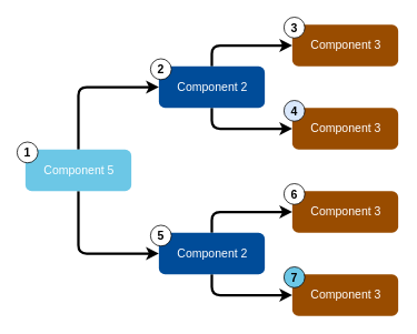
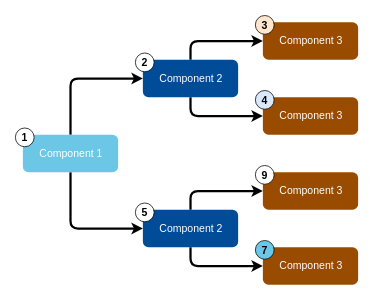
  <mxCell id="0" />
  <mxCell id="1" parent="0" />
  <mxCell id="2" style="edgeStyle=orthogonalEdgeStyle;rounded=1;orthogonalLoop=1;jettySize=auto;html=1;entryX=0;entryY=0.5;entryDx=0;entryDy=0;exitX=0.5;exitY=0;exitDx=0;exitDy=0;strokeColor=default;curved=0;strokeWidth=3;" edge="1" parent="1" source="4" target="7"><mxGeometry relative="1" as="geometry" /></mxCell>
  <mxCell id="3" style="edgeStyle=orthogonalEdgeStyle;rounded=1;orthogonalLoop=1;jettySize=auto;html=1;entryX=0;entryY=0.5;entryDx=0;entryDy=0;exitX=0.5;exitY=1;exitDx=0;exitDy=0;curved=0;strokeWidth=3;" edge="1" parent="1" source="4" target="12"><mxGeometry relative="1" as="geometry" /></mxCell>
- <mxCell id="4" value="Component 5" style="rounded=1;fillColor=#6CC7E6;strokeColor=none;strokeWidth=2;fontFamily=Helvetica;html=1;gradientColor=none;fontColor=#ffffff;fontSize=14;" vertex="1" parent="1"><mxGeometry x="30.005" y="179" width="127" height="50" as="geometry" /></mxCell>
+ <mxCell id="4" value="Component 1" style="rounded=1;fillColor=#6CC7E6;strokeColor=none;strokeWidth=2;fontFamily=Helvetica;html=1;gradientColor=none;fontColor=#ffffff;fontSize=14;" vertex="1" parent="1"><mxGeometry x="30.005" y="179" width="127" height="50" as="geometry" /></mxCell>
  <mxCell id="5" style="edgeStyle=orthogonalEdgeStyle;rounded=1;orthogonalLoop=1;jettySize=auto;html=1;exitX=0.5;exitY=0;exitDx=0;exitDy=0;curved=0;strokeWidth=3;" edge="1" parent="1" source="7" target="8"><mxGeometry relative="1" as="geometry" /></mxCell>
  <mxCell id="6" style="edgeStyle=orthogonalEdgeStyle;rounded=1;orthogonalLoop=1;jettySize=auto;html=1;entryX=0;entryY=0.5;entryDx=0;entryDy=0;exitX=0.5;exitY=1;exitDx=0;exitDy=0;curved=0;strokeWidth=3;" edge="1" parent="1" source="7" target="9"><mxGeometry relative="1" as="geometry" /></mxCell>
  <mxCell id="7" value="Component 2" style="rounded=1;fillColor=#004C99;strokeColor=none;strokeWidth=2;fontFamily=Helvetica;html=1;gradientColor=none;fontColor=#ffffff;fontSize=14;" vertex="1" parent="1"><mxGeometry x="190.005" y="79" width="127" height="50" as="geometry" /></mxCell>
  <mxCell id="8" value="Component 3" style="rounded=1;fillColor=#994C00;strokeColor=none;strokeWidth=2;fontFamily=Helvetica;html=1;gradientColor=none;fontColor=#ffffff;fontSize=14;" vertex="1" parent="1"><mxGeometry x="350.005" y="29" width="127" height="50" as="geometry" /></mxCell>
  <mxCell id="9" value="Component 3" style="rounded=1;fillColor=#994C00;strokeColor=none;strokeWidth=2;fontFamily=Helvetica;html=1;gradientColor=none;fontColor=#ffffff;fontSize=14;" vertex="1" parent="1"><mxGeometry x="350.005" y="129" width="127" height="50" as="geometry" /></mxCell>
  <mxCell id="10" style="edgeStyle=orthogonalEdgeStyle;rounded=1;orthogonalLoop=1;jettySize=auto;html=1;entryX=0;entryY=0.5;entryDx=0;entryDy=0;exitX=0.5;exitY=0;exitDx=0;exitDy=0;curved=0;strokeWidth=3;" edge="1" parent="1" source="12" target="13"><mxGeometry relative="1" as="geometry" /></mxCell>
  <mxCell id="11" style="edgeStyle=orthogonalEdgeStyle;rounded=1;orthogonalLoop=1;jettySize=auto;html=1;entryX=0;entryY=0.5;entryDx=0;entryDy=0;exitX=0.5;exitY=1;exitDx=0;exitDy=0;curved=0;strokeWidth=3;" edge="1" parent="1" source="12" target="14"><mxGeometry relative="1" as="geometry" /></mxCell>
  <mxCell id="12" value="Component 2" style="rounded=1;fillColor=#004C99;strokeColor=none;strokeWidth=2;fontFamily=Helvetica;html=1;gradientColor=none;fontColor=#ffffff;fontSize=14;" vertex="1" parent="1"><mxGeometry x="190.005" y="279" width="127" height="50" as="geometry" /></mxCell>
  <mxCell id="13" value="Component 3" style="rounded=1;fillColor=#994C00;strokeColor=none;strokeWidth=2;fontFamily=Helvetica;html=1;gradientColor=none;fontColor=#ffffff;fontSize=14;" vertex="1" parent="1"><mxGeometry x="350.005" y="229" width="127" height="50" as="geometry" /></mxCell>
  <mxCell id="14" value="Component 3" style="rounded=1;fillColor=#994C00;strokeColor=none;strokeWidth=2;fontFamily=Helvetica;html=1;gradientColor=none;fontColor=#ffffff;fontSize=14;" vertex="1" parent="1"><mxGeometry x="350.005" y="329" width="127" height="50" as="geometry" /></mxCell>
  <mxCell id="15" value="1" style="ellipse;whiteSpace=wrap;html=1;aspect=fixed;fontStyle=1;fontSize=14;" vertex="1" parent="1"><mxGeometry x="20" y="170" width="25" height="25" as="geometry" /></mxCell>
  <mxCell id="16" value="2" style="ellipse;whiteSpace=wrap;html=1;aspect=fixed;fontStyle=1;fontSize=14;" vertex="1" parent="1"><mxGeometry x="180" y="70" width="25" height="25" as="geometry" /></mxCell>
- <mxCell id="17" value="3" style="ellipse;whiteSpace=wrap;html=1;aspect=fixed;fontStyle=1;fontSize=14;" vertex="1" parent="1"><mxGeometry x="340" y="20" width="25" height="25" as="geometry" /></mxCell>
+ <mxCell id="17" value="3" style="ellipse;whiteSpace=wrap;html=1;aspect=fixed;fontStyle=1;fontSize=14;fillColor=#ffe6cc;" vertex="1" parent="1"><mxGeometry x="340" y="20" width="25" height="25" as="geometry" /></mxCell>
  <mxCell id="18" value="4" style="ellipse;whiteSpace=wrap;html=1;aspect=fixed;fontStyle=1;fontSize=14;fillColor=#dae8fc;" vertex="1" parent="1"><mxGeometry x="340" y="120" width="25" height="25" as="geometry" /></mxCell>
  <mxCell id="19" value="5" style="ellipse;whiteSpace=wrap;html=1;aspect=fixed;fontStyle=1;fontSize=14;" vertex="1" parent="1"><mxGeometry x="180" y="270" width="25" height="25" as="geometry" /></mxCell>
- <mxCell id="20" value="6" style="ellipse;whiteSpace=wrap;html=1;aspect=fixed;fontStyle=1;fontSize=14;" vertex="1" parent="1"><mxGeometry x="340" y="220" width="25" height="25" as="geometry" /></mxCell>
+ <mxCell id="20" value="9" style="ellipse;whiteSpace=wrap;html=1;aspect=fixed;fontStyle=1;fontSize=14;" vertex="1" parent="1"><mxGeometry x="340" y="220" width="25" height="25" as="geometry" /></mxCell>
  <mxCell id="21" value="7" style="ellipse;whiteSpace=wrap;html=1;aspect=fixed;fontStyle=1;fontSize=14;fillColor=#6cc7e6;" vertex="1" parent="1"><mxGeometry x="340" y="320" width="25" height="25" as="geometry" /></mxCell>
